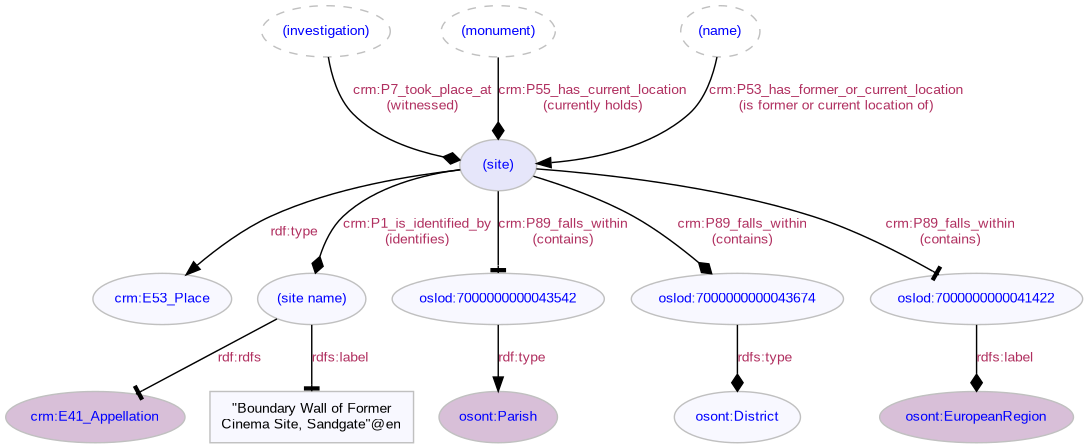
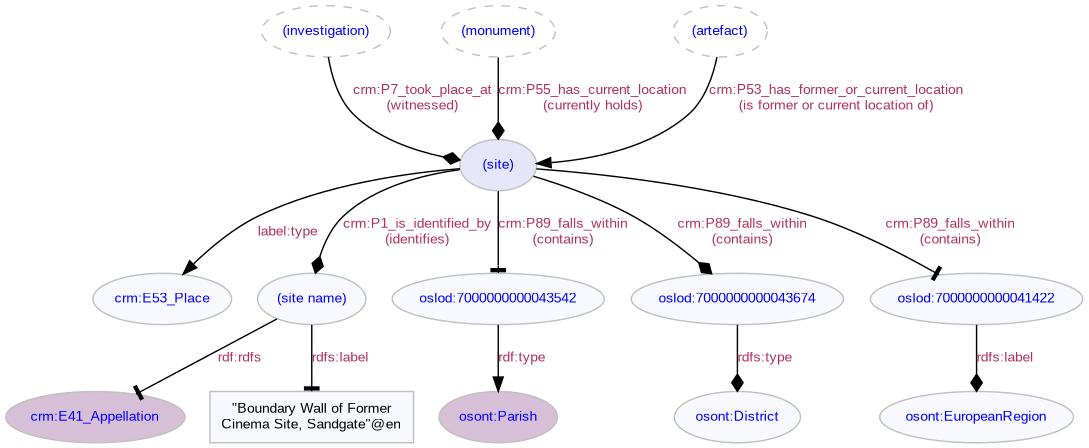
  digraph {
    fontname="Liberation Sans"
    node [color=gray fillcolor=ghostwhite fontcolor=blue fontname="Liberation Sans" fontsize=10 style=filled]
    edge [arrowhead=diamond color=black fontcolor=maroon fontname="Liberation Sans" fontsize=10]
    "(investigation)" [style=dashed]
    "(site)" [fillcolor=lavender]
    "crm:E53_Place"
    "(site name)"
    "oslod:7000000000043542"
    "oslod:7000000000043674"
    "oslod:7000000000041422"
    "(monument)" [style=dashed]
-   "(artefact)" [style=dashed label="(name)"]
+   "(artefact)" [style=dashed]
    "crm:E41_Appellation" [fillcolor=thistle]
    "\"Boundary Wall of Former\nCinema Site, Sandgate\"@en" [fontcolor=black shape=box]
    "osont:Parish" [fillcolor=thistle]
    "osont:District"
-   "osont:EuropeanRegion" [fillcolor=thistle]
+   "osont:EuropeanRegion"
    "(investigation)" -> "(site)" [label="crm:P7_took_place_at\n(witnessed)"]
-   "(site)" -> "crm:E53_Place" [arrowhead=normal label="rdf:type"]
+   "(site)" -> "crm:E53_Place" [arrowhead=normal label="label:type"]
    "(site)" -> "(site name)" [label="crm:P1_is_identified_by\n(identifies)"]
    "(site)" -> "oslod:7000000000043542" [arrowhead=tee label="crm:P89_falls_within\n(contains)"]
    "(site)" -> "oslod:7000000000043674" [label="crm:P89_falls_within\n(contains)"]
    "(site)" -> "oslod:7000000000041422" [arrowhead=tee label="crm:P89_falls_within\n(contains)"]
    "(site name)" -> "crm:E41_Appellation" [arrowhead=tee label="rdf:rdfs"]
    "(site name)" -> "\"Boundary Wall of Former\nCinema Site, Sandgate\"@en" [arrowhead=tee label="rdfs:label"]
    "oslod:7000000000043542" -> "osont:Parish" [arrowhead=normal label="rdf:type"]
    "oslod:7000000000043674" -> "osont:District" [label="rdfs:type"]
    "oslod:7000000000041422" -> "osont:EuropeanRegion" [label="rdfs:label"]
    "(monument)" -> "(site)" [label="crm:P55_has_current_location\n(currently holds)"]
    "(artefact)" -> "(site)" [arrowhead=normal label="crm:P53_has_former_or_current_location\n(is former or current location of)"]
  }
